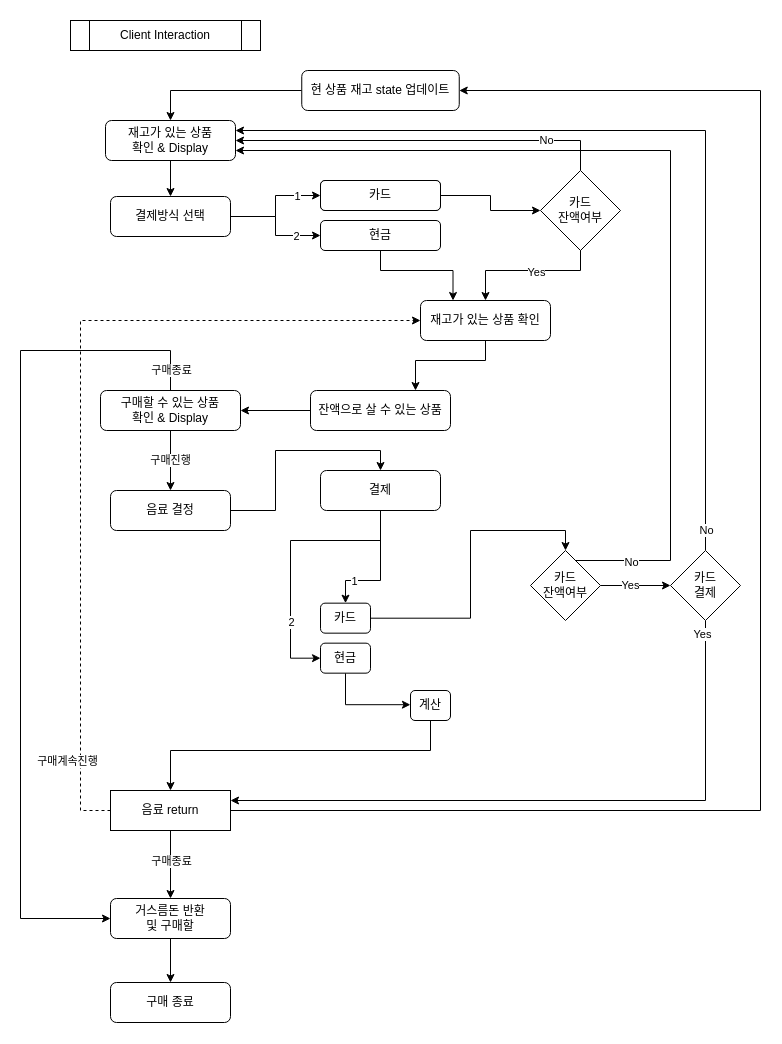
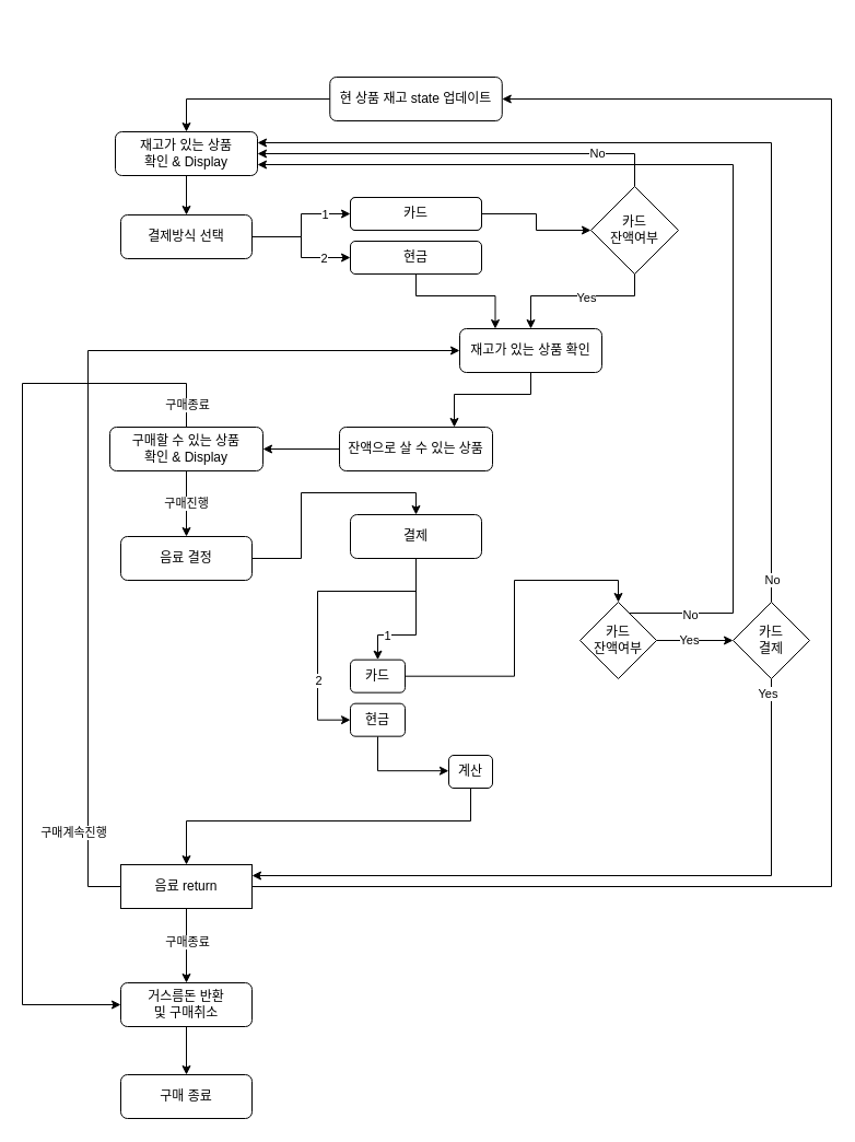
  <mxCell id="0" />
  <mxCell id="1" parent="0" />
  <mxCell id="2" style="edgeStyle=orthogonalEdgeStyle;rounded=0;orthogonalLoop=1;jettySize=auto;html=1;entryX=0;entryY=0.5;entryDx=0;entryDy=0;" parent="1" source="6" target="27" edge="1"><mxGeometry relative="1" as="geometry" /></mxCell>
  <mxCell id="3" value="1" style="edgeLabel;html=1;align=center;verticalAlign=middle;resizable=0;points=[];" parent="2" vertex="1" connectable="0"><mxGeometry x="0.619" y="1" relative="1" as="geometry"><mxPoint x="-3" y="1" as="offset" /></mxGeometry></mxCell>
  <mxCell id="4" style="edgeStyle=orthogonalEdgeStyle;rounded=0;orthogonalLoop=1;jettySize=auto;html=1;entryX=0;entryY=0.5;entryDx=0;entryDy=0;" parent="1" source="6" target="29" edge="1"><mxGeometry relative="1" as="geometry" /></mxCell>
  <mxCell id="5" value="2" style="edgeLabel;html=1;align=center;verticalAlign=middle;resizable=0;points=[];" parent="4" vertex="1" connectable="0"><mxGeometry x="0.549" y="-3" relative="1" as="geometry"><mxPoint y="-3" as="offset" /></mxGeometry></mxCell>
  <mxCell id="6" value="결제방식 선택" style="rounded=1;whiteSpace=wrap;html=1;fontSize=12;glass=0;strokeWidth=1;shadow=0;" parent="1" vertex="1"><mxGeometry x="110" y="196" width="120" height="40" as="geometry" /></mxCell>
  <mxCell id="7" value="구매진행" style="edgeStyle=orthogonalEdgeStyle;rounded=0;orthogonalLoop=1;jettySize=auto;html=1;entryX=0.5;entryY=0;entryDx=0;entryDy=0;" parent="1" source="10" target="12" edge="1"><mxGeometry relative="1" as="geometry" /></mxCell>
  <mxCell id="8" style="edgeStyle=orthogonalEdgeStyle;rounded=0;orthogonalLoop=1;jettySize=auto;html=1;entryX=0;entryY=0.5;entryDx=0;entryDy=0;" parent="1" source="10" target="26" edge="1"><mxGeometry relative="1" as="geometry"><Array as="points"><mxPoint x="170" y="350" /><mxPoint x="20" y="350" /><mxPoint x="20" y="918" /></Array></mxGeometry></mxCell>
  <mxCell id="9" value="구매종료" style="edgeLabel;html=1;align=center;verticalAlign=middle;resizable=0;points=[];" parent="8" vertex="1" connectable="0"><mxGeometry x="-0.961" relative="1" as="geometry"><mxPoint y="-4" as="offset" /></mxGeometry></mxCell>
  <mxCell id="10" value="구매할 수 있는 상품&lt;br&gt;확인 &amp;amp; Display" style="rounded=1;whiteSpace=wrap;html=1;fontSize=12;glass=0;strokeWidth=1;shadow=0;" parent="1" vertex="1"><mxGeometry x="100" y="390" width="140" height="40" as="geometry" /></mxCell>
  <mxCell id="11" style="edgeStyle=orthogonalEdgeStyle;rounded=0;orthogonalLoop=1;jettySize=auto;html=1;entryX=0.5;entryY=0;entryDx=0;entryDy=0;" parent="1" source="12" target="17" edge="1"><mxGeometry relative="1" as="geometry" /></mxCell>
  <mxCell id="12" value="음료 결정" style="rounded=1;whiteSpace=wrap;html=1;fontSize=12;glass=0;strokeWidth=1;shadow=0;" parent="1" vertex="1"><mxGeometry x="110" y="490" width="120" height="40" as="geometry" /></mxCell>
  <mxCell id="13" style="edgeStyle=orthogonalEdgeStyle;rounded=0;orthogonalLoop=1;jettySize=auto;html=1;" parent="1" source="17" target="52" edge="1"><mxGeometry relative="1" as="geometry"><Array as="points"><mxPoint x="380" y="580" /><mxPoint x="345" y="580" /></Array></mxGeometry></mxCell>
  <mxCell id="14" value="1" style="edgeLabel;html=1;align=center;verticalAlign=middle;resizable=0;points=[];" parent="13" vertex="1" connectable="0"><mxGeometry x="0.519" relative="1" as="geometry"><mxPoint as="offset" /></mxGeometry></mxCell>
  <mxCell id="15" style="edgeStyle=orthogonalEdgeStyle;rounded=0;orthogonalLoop=1;jettySize=auto;html=1;entryX=0;entryY=0.5;entryDx=0;entryDy=0;" parent="1" source="17" target="50" edge="1"><mxGeometry relative="1" as="geometry"><Array as="points"><mxPoint x="380" y="540" /><mxPoint x="290" y="540" /><mxPoint x="290" y="658" /></Array></mxGeometry></mxCell>
  <mxCell id="16" value="2" style="edgeLabel;html=1;align=center;verticalAlign=middle;resizable=0;points=[];" parent="15" vertex="1" connectable="0"><mxGeometry x="0.498" relative="1" as="geometry"><mxPoint as="offset" /></mxGeometry></mxCell>
  <mxCell id="17" value="결제" style="rounded=1;whiteSpace=wrap;html=1;fontSize=12;glass=0;strokeWidth=1;shadow=0;" parent="1" vertex="1"><mxGeometry x="320" y="470" width="120" height="40" as="geometry" /></mxCell>
  <mxCell id="18" style="edgeStyle=orthogonalEdgeStyle;rounded=0;orthogonalLoop=1;jettySize=auto;html=1;entryX=0.5;entryY=0;entryDx=0;entryDy=0;" parent="1" source="19" target="6" edge="1"><mxGeometry relative="1" as="geometry" /></mxCell>
  <mxCell id="19" value="재고가 있는 상품&lt;br&gt;확인 &amp;amp; Display" style="rounded=1;whiteSpace=wrap;html=1;fontSize=12;glass=0;strokeWidth=1;shadow=0;" parent="1" vertex="1"><mxGeometry x="105" y="120" width="130" height="40" as="geometry" /></mxCell>
- <mxCell id="20" style="edgeStyle=orthogonalEdgeStyle;rounded=0;orthogonalLoop=1;jettySize=auto;html=1;entryX=0;entryY=0.5;entryDx=0;entryDy=0;dashed=1;" parent="1" source="24" target="61" edge="1"><mxGeometry relative="1" as="geometry"><Array as="points"><mxPoint x="80" y="810" /><mxPoint x="80" y="320" /></Array><mxPoint x="280" y="310" as="targetPoint" /></mxGeometry></mxCell>
+ <mxCell id="20" style="edgeStyle=orthogonalEdgeStyle;rounded=0;orthogonalLoop=1;jettySize=auto;html=1;entryX=0;entryY=0.5;entryDx=0;entryDy=0;" parent="1" source="24" target="61" edge="1"><mxGeometry relative="1" as="geometry"><Array as="points"><mxPoint x="80" y="810" /><mxPoint x="80" y="320" /></Array><mxPoint x="280" y="310" as="targetPoint" /></mxGeometry></mxCell>
  <mxCell id="21" value="구매계속진행" style="edgeLabel;html=1;align=center;verticalAlign=middle;resizable=0;points=[];" parent="20" vertex="1" connectable="0"><mxGeometry x="-0.933" relative="1" as="geometry"><mxPoint x="-15" y="-50" as="offset" /></mxGeometry></mxCell>
  <mxCell id="22" style="edgeStyle=orthogonalEdgeStyle;rounded=0;orthogonalLoop=1;jettySize=auto;html=1;entryX=0.5;entryY=0;entryDx=0;entryDy=0;" parent="1" source="24" target="26" edge="1"><mxGeometry relative="1" as="geometry" /></mxCell>
  <mxCell id="23" value="구매종료" style="edgeLabel;html=1;align=center;verticalAlign=middle;resizable=0;points=[];" parent="22" vertex="1" connectable="0"><mxGeometry x="-0.293" relative="1" as="geometry"><mxPoint y="6" as="offset" /></mxGeometry></mxCell>
  <mxCell id="24" value="음료 return" style="whiteSpace=wrap;html=1;fontSize=12;glass=0;strokeWidth=1;shadow=0;rounded=0;" parent="1" vertex="1"><mxGeometry x="110" y="790" width="120" height="40" as="geometry" /></mxCell>
  <mxCell id="25" style="edgeStyle=orthogonalEdgeStyle;rounded=0;orthogonalLoop=1;jettySize=auto;html=1;entryX=0.5;entryY=0;entryDx=0;entryDy=0;" parent="1" source="26" target="34" edge="1"><mxGeometry relative="1" as="geometry" /></mxCell>
- <mxCell id="26" value="거스름돈 반환 &lt;br&gt;및 구매할" style="rounded=1;whiteSpace=wrap;html=1;fontSize=12;glass=0;strokeWidth=1;shadow=0;" parent="1" vertex="1"><mxGeometry x="110" y="898" width="120" height="40" as="geometry" /></mxCell>
+ <mxCell id="26" value="거스름돈 반환 &lt;br&gt;및 구매취소" style="rounded=1;whiteSpace=wrap;html=1;fontSize=12;glass=0;strokeWidth=1;shadow=0;" parent="1" vertex="1"><mxGeometry x="110" y="898" width="120" height="40" as="geometry" /></mxCell>
  <mxCell id="27" value="카드" style="rounded=1;whiteSpace=wrap;html=1;fontSize=12;glass=0;strokeWidth=1;shadow=0;" parent="1" vertex="1"><mxGeometry x="320" y="180" width="120" height="30" as="geometry" /></mxCell>
  <mxCell id="28" style="edgeStyle=orthogonalEdgeStyle;rounded=0;orthogonalLoop=1;jettySize=auto;html=1;entryX=0.25;entryY=0;entryDx=0;entryDy=0;" parent="1" source="29" target="61" edge="1"><mxGeometry relative="1" as="geometry"><Array as="points"><mxPoint x="380" y="270" /><mxPoint x="453" y="270" /></Array></mxGeometry></mxCell>
  <mxCell id="29" value="현금" style="rounded=1;whiteSpace=wrap;html=1;fontSize=12;glass=0;strokeWidth=1;shadow=0;" parent="1" vertex="1"><mxGeometry x="320" y="220" width="120" height="30" as="geometry" /></mxCell>
- <mxCell id="30" value="Client Interaction" style="shape=process;whiteSpace=wrap;html=1;backgroundOutline=1;" parent="1" vertex="1"><mxGeometry x="70" y="20" width="190" height="30" as="geometry" /></mxCell>
  <mxCell id="31" style="edgeStyle=orthogonalEdgeStyle;rounded=0;orthogonalLoop=1;jettySize=auto;html=1;entryX=1;entryY=0.5;entryDx=0;entryDy=0;" parent="1" source="32" target="10" edge="1"><mxGeometry relative="1" as="geometry" /></mxCell>
  <mxCell id="32" value="잔액으로 살 수 있는 상품" style="rounded=1;whiteSpace=wrap;html=1;fontSize=12;glass=0;strokeWidth=1;shadow=0;" parent="1" vertex="1"><mxGeometry x="310" y="390" width="140" height="40" as="geometry" /></mxCell>
  <mxCell id="33" style="edgeStyle=orthogonalEdgeStyle;rounded=0;orthogonalLoop=1;jettySize=auto;html=1;entryX=1;entryY=0.5;entryDx=0;entryDy=0;exitX=1;exitY=0.5;exitDx=0;exitDy=0;" parent="1" source="24" target="36" edge="1"><mxGeometry relative="1" as="geometry"><Array as="points"><mxPoint x="760" y="810" /><mxPoint x="760" y="90" /></Array></mxGeometry></mxCell>
  <mxCell id="34" value="구매 종료" style="rounded=1;whiteSpace=wrap;html=1;fontSize=12;glass=0;strokeWidth=1;shadow=0;" parent="1" vertex="1"><mxGeometry x="110" y="982" width="120" height="40" as="geometry" /></mxCell>
  <mxCell id="35" style="edgeStyle=orthogonalEdgeStyle;rounded=0;orthogonalLoop=1;jettySize=auto;html=1;entryX=0.5;entryY=0;entryDx=0;entryDy=0;" parent="1" source="36" target="19" edge="1"><mxGeometry relative="1" as="geometry" /></mxCell>
  <mxCell id="36" value="현 상품 재고 state 업데이트" style="rounded=1;whiteSpace=wrap;html=1;fontSize=12;glass=0;strokeWidth=1;shadow=0;" parent="1" vertex="1"><mxGeometry x="301.25" y="70" width="157.5" height="40" as="geometry" /></mxCell>
  <mxCell id="37" style="edgeStyle=orthogonalEdgeStyle;rounded=0;orthogonalLoop=1;jettySize=auto;html=1;" parent="1" source="38" target="44" edge="1"><mxGeometry relative="1" as="geometry" /></mxCell>
  <mxCell id="38" value="카드" style="rounded=1;whiteSpace=wrap;html=1;fontSize=12;glass=0;strokeWidth=1;shadow=0;" parent="1" vertex="1"><mxGeometry x="320" y="180" width="120" height="30" as="geometry" /></mxCell>
  <mxCell id="39" style="edgeStyle=orthogonalEdgeStyle;rounded=0;orthogonalLoop=1;jettySize=auto;html=1;entryX=1;entryY=0.5;entryDx=0;entryDy=0;" parent="1" source="44" target="19" edge="1"><mxGeometry relative="1" as="geometry"><mxPoint x="235" y="130" as="targetPoint" /><Array as="points"><mxPoint x="580" y="140" /></Array></mxGeometry></mxCell>
  <mxCell id="40" value="No" style="edgeLabel;html=1;align=center;verticalAlign=middle;resizable=0;points=[];" parent="39" vertex="1" connectable="0"><mxGeometry x="0.03" y="-1" relative="1" as="geometry"><mxPoint x="128" as="offset" /></mxGeometry></mxCell>
  <mxCell id="41" style="edgeStyle=orthogonalEdgeStyle;rounded=0;orthogonalLoop=1;jettySize=auto;html=1;entryX=0.5;entryY=0;entryDx=0;entryDy=0;" parent="1" target="61" edge="1"><mxGeometry relative="1" as="geometry"><Array as="points"><mxPoint x="580" y="270" /><mxPoint x="485" y="270" /></Array><mxPoint x="580" y="220" as="sourcePoint" /><mxPoint x="492.02" y="271.52" as="targetPoint" /></mxGeometry></mxCell>
  <mxCell id="42" value="Yes" style="edgeLabel;html=1;align=center;verticalAlign=middle;resizable=0;points=[];" parent="41" vertex="1" connectable="0"><mxGeometry x="-0.41" relative="1" as="geometry"><mxPoint y="-55" as="offset" /></mxGeometry></mxCell>
  <mxCell id="43" value="Yes" style="edgeLabel;html=1;align=center;verticalAlign=middle;resizable=0;points=[];" vertex="1" connectable="0" parent="41"><mxGeometry x="0.091" y="1" relative="1" as="geometry"><mxPoint as="offset" /></mxGeometry></mxCell>
  <mxCell id="44" value="카드 &lt;br&gt;잔액여부" style="rhombus;whiteSpace=wrap;html=1;" parent="1" vertex="1"><mxGeometry x="540" y="170" width="80" height="80" as="geometry" /></mxCell>
  <mxCell id="45" value="Yes" style="edgeStyle=orthogonalEdgeStyle;rounded=0;orthogonalLoop=1;jettySize=auto;html=1;entryX=0;entryY=0.5;entryDx=0;entryDy=0;" parent="1" source="48" target="59" edge="1"><mxGeometry x="-0.143" relative="1" as="geometry"><mxPoint as="offset" /></mxGeometry></mxCell>
  <mxCell id="46" style="edgeStyle=orthogonalEdgeStyle;rounded=0;orthogonalLoop=1;jettySize=auto;html=1;entryX=1;entryY=0.75;entryDx=0;entryDy=0;" parent="1" source="48" target="19" edge="1"><mxGeometry relative="1" as="geometry"><Array as="points"><mxPoint x="670" y="560" /><mxPoint x="670" y="150" /></Array></mxGeometry></mxCell>
  <mxCell id="47" value="No" style="edgeLabel;html=1;align=center;verticalAlign=middle;resizable=0;points=[];" parent="46" vertex="1" connectable="0"><mxGeometry x="-0.88" y="-1" relative="1" as="geometry"><mxPoint x="-1" as="offset" /></mxGeometry></mxCell>
  <mxCell id="48" value="카드 &lt;br&gt;잔액여부" style="rhombus;whiteSpace=wrap;html=1;" parent="1" vertex="1"><mxGeometry x="530" y="550" width="70" height="70" as="geometry" /></mxCell>
  <mxCell id="49" style="edgeStyle=orthogonalEdgeStyle;rounded=0;orthogonalLoop=1;jettySize=auto;html=1;entryX=-0.002;entryY=0.473;entryDx=0;entryDy=0;entryPerimeter=0;" parent="1" source="50" target="54" edge="1"><mxGeometry relative="1" as="geometry"><Array as="points"><mxPoint x="345" y="705" /><mxPoint x="410" y="705" /></Array></mxGeometry></mxCell>
  <mxCell id="50" value="현금" style="rounded=1;whiteSpace=wrap;html=1;fontSize=12;glass=0;strokeWidth=1;shadow=0;" parent="1" vertex="1"><mxGeometry x="320" y="642.67" width="50" height="30" as="geometry" /></mxCell>
  <mxCell id="51" style="edgeStyle=orthogonalEdgeStyle;rounded=0;orthogonalLoop=1;jettySize=auto;html=1;entryX=0.5;entryY=0;entryDx=0;entryDy=0;" parent="1" source="52" target="48" edge="1"><mxGeometry relative="1" as="geometry"><Array as="points"><mxPoint x="470" y="618" /><mxPoint x="470" y="530" /><mxPoint x="565" y="530" /></Array></mxGeometry></mxCell>
  <mxCell id="52" value="카드" style="rounded=1;whiteSpace=wrap;html=1;fontSize=12;glass=0;strokeWidth=1;shadow=0;" parent="1" vertex="1"><mxGeometry x="320" y="602.67" width="50" height="30" as="geometry" /></mxCell>
  <mxCell id="53" style="edgeStyle=orthogonalEdgeStyle;rounded=0;orthogonalLoop=1;jettySize=auto;html=1;entryX=0.5;entryY=0;entryDx=0;entryDy=0;" parent="1" source="54" target="24" edge="1"><mxGeometry relative="1" as="geometry"><Array as="points"><mxPoint x="430" y="750" /><mxPoint x="170" y="750" /></Array></mxGeometry></mxCell>
  <mxCell id="54" value="계산" style="rounded=1;whiteSpace=wrap;html=1;fontSize=12;glass=0;strokeWidth=1;shadow=0;" parent="1" vertex="1"><mxGeometry x="410" y="690" width="40" height="30" as="geometry" /></mxCell>
  <mxCell id="55" style="edgeStyle=orthogonalEdgeStyle;rounded=0;orthogonalLoop=1;jettySize=auto;html=1;entryX=1;entryY=0.25;entryDx=0;entryDy=0;" parent="1" source="59" target="24" edge="1"><mxGeometry relative="1" as="geometry"><Array as="points"><mxPoint x="705" y="800" /></Array></mxGeometry></mxCell>
  <mxCell id="56" value="Yes" style="edgeLabel;html=1;align=center;verticalAlign=middle;resizable=0;points=[];" parent="55" vertex="1" connectable="0"><mxGeometry x="0.128" y="1" relative="1" as="geometry"><mxPoint x="185" y="-168" as="offset" /></mxGeometry></mxCell>
  <mxCell id="57" style="edgeStyle=orthogonalEdgeStyle;rounded=0;orthogonalLoop=1;jettySize=auto;html=1;entryX=1;entryY=0.25;entryDx=0;entryDy=0;" parent="1" target="19" edge="1"><mxGeometry relative="1" as="geometry"><mxPoint x="705.007" y="549.997" as="sourcePoint" /><mxPoint x="250" y="130" as="targetPoint" /><Array as="points"><mxPoint x="705" y="130" /></Array></mxGeometry></mxCell>
  <mxCell id="58" value="No" style="edgeLabel;html=1;align=center;verticalAlign=middle;resizable=0;points=[];" parent="57" vertex="1" connectable="0"><mxGeometry x="-0.962" relative="1" as="geometry"><mxPoint y="-3" as="offset" /></mxGeometry></mxCell>
  <mxCell id="59" value="카드&lt;br&gt;결제" style="rhombus;whiteSpace=wrap;html=1;" parent="1" vertex="1"><mxGeometry x="670" y="550" width="70" height="70" as="geometry" /></mxCell>
  <mxCell id="60" style="edgeStyle=orthogonalEdgeStyle;rounded=0;orthogonalLoop=1;jettySize=auto;html=1;entryX=0.75;entryY=0;entryDx=0;entryDy=0;" edge="1" parent="1" source="61" target="32"><mxGeometry relative="1" as="geometry"><Array as="points"><mxPoint x="485" y="360" /><mxPoint x="415" y="360" /></Array></mxGeometry></mxCell>
  <mxCell id="61" value="재고가 있는 상품 확인" style="rounded=1;whiteSpace=wrap;html=1;fontSize=12;glass=0;strokeWidth=1;shadow=0;" vertex="1" parent="1"><mxGeometry x="420" y="300" width="130" height="40" as="geometry" /></mxCell>
